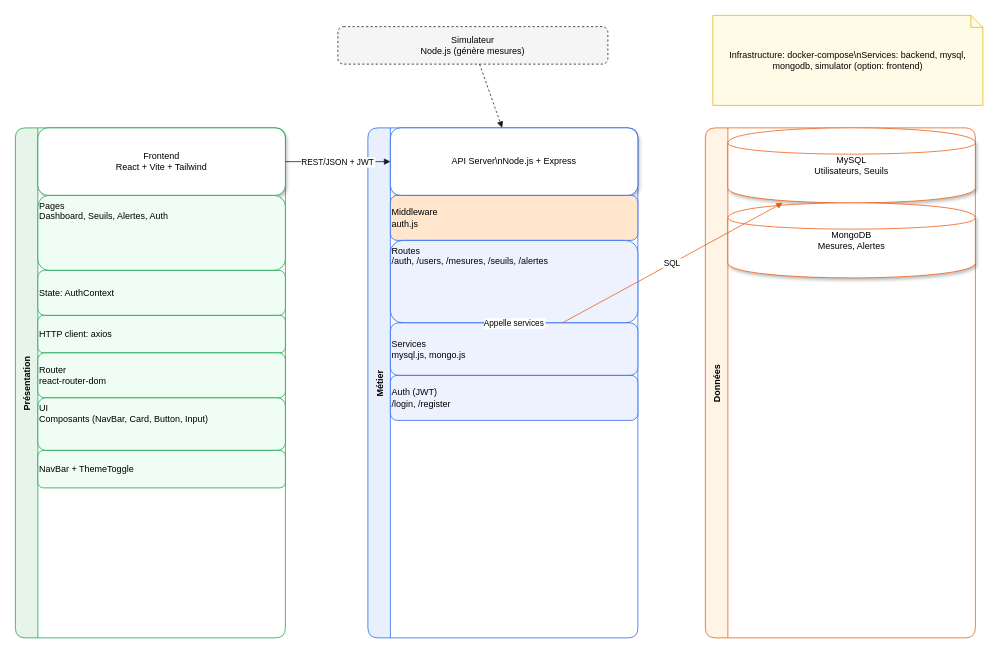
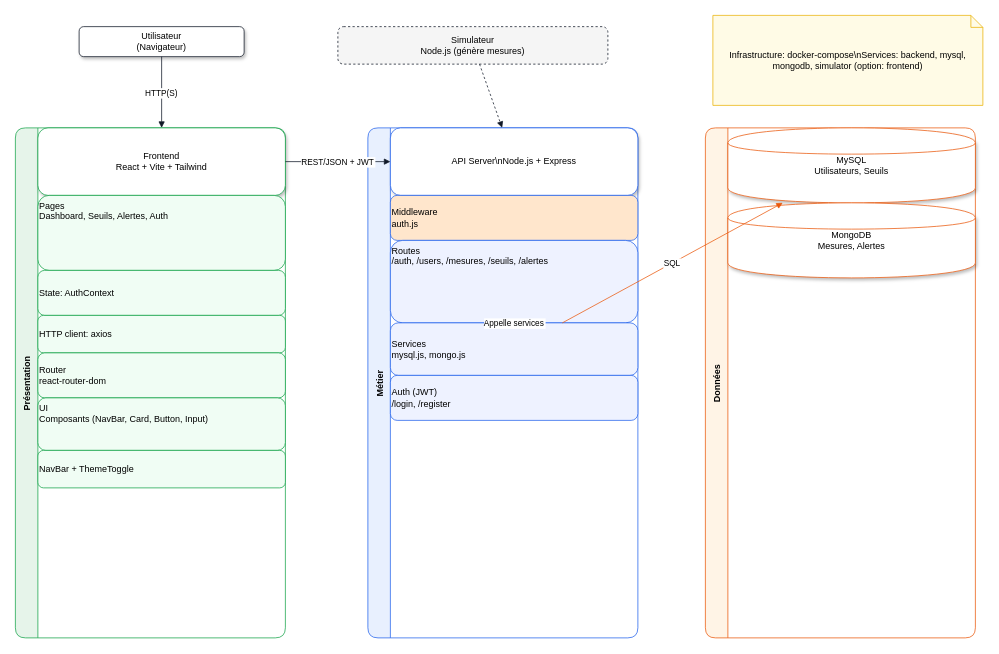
  <mxCell id="0" />
  <mxCell id="1" parent="0" />
  <mxCell id="2" value="Présentation" style="swimlane;rounded=1;horizontal=0;fillColor=#e6f4ea;strokeColor=#16a34a;fontStyle=1;startSize=30;childLayout=stackLayout;horizontalStack=0;resizeParent=1;collapsible=0;" vertex="1" parent="1"><mxGeometry x="20" y="170" width="360" height="680" as="geometry" /></mxCell>
  <mxCell id="3" value="&lt;div&gt;Frontend&lt;/div&gt;&lt;div&gt;React + Vite + Tailwind&lt;/div&gt;" style="rounded=1;whiteSpace=wrap;html=1;fillColor=#ffffff;strokeColor=#16a34a;align=center;verticalAlign=middle;shadow=1;" vertex="1" parent="2"><mxGeometry x="30" width="330" height="90" as="geometry" /></mxCell>
  <mxCell id="4" value="&lt;div&gt;Pages&lt;/div&gt;&lt;div&gt;Dashboard, Seuils, Alertes, Auth&lt;/div&gt;" style="rounded=1;whiteSpace=wrap;html=1;fillColor=#f0fdf4;strokeColor=#16a34a;align=left;verticalAlign=top;" vertex="1" parent="2"><mxGeometry x="30" y="90" width="330" height="100" as="geometry" /></mxCell>
  <mxCell id="5" value="State: AuthContext" style="rounded=1;whiteSpace=wrap;html=1;fillColor=#f0fdf4;strokeColor=#16a34a;align=left;verticalAlign=middle;" vertex="1" parent="2"><mxGeometry x="30" y="190" width="330" height="60" as="geometry" /></mxCell>
  <mxCell id="6" value="HTTP client: axios" style="rounded=1;whiteSpace=wrap;html=1;fillColor=#f0fdf4;strokeColor=#16a34a;align=left;verticalAlign=middle;" vertex="1" parent="2"><mxGeometry x="30" y="250" width="330" height="50" as="geometry" /></mxCell>
  <mxCell id="7" value="&lt;div&gt;Router&lt;/div&gt;&lt;div&gt;react-router-dom&lt;/div&gt;" style="rounded=1;whiteSpace=wrap;html=1;fillColor=#f0fdf4;strokeColor=#16a34a;align=left;verticalAlign=middle;" vertex="1" parent="2"><mxGeometry x="30" y="300" width="330" height="60" as="geometry" /></mxCell>
  <mxCell id="8" value="&lt;div&gt;UI&lt;/div&gt;&lt;div&gt;Composants (NavBar, Card, Button, Input)&lt;/div&gt;" style="rounded=1;whiteSpace=wrap;html=1;fillColor=#f0fdf4;strokeColor=#16a34a;align=left;verticalAlign=top;" vertex="1" parent="2"><mxGeometry x="30" y="360" width="330" height="70" as="geometry" /></mxCell>
  <mxCell id="9" value="NavBar + ThemeToggle" style="rounded=1;whiteSpace=wrap;html=1;fillColor=#f0fdf4;strokeColor=#16a34a;align=left;verticalAlign=middle;" vertex="1" parent="2"><mxGeometry x="30" y="430" width="330" height="50" as="geometry" /></mxCell>
  <mxCell id="10" value="Métier" style="swimlane;rounded=1;horizontal=0;fillColor=#e8f0fe;strokeColor=#2563eb;fontStyle=1;startSize=30;childLayout=stackLayout;horizontalStack=0;resizeParent=1;collapsible=0;" vertex="1" parent="1"><mxGeometry x="490" y="170" width="360" height="680" as="geometry" /></mxCell>
  <mxCell id="11" value="API Server\nNode.js + Express" style="rounded=1;whiteSpace=wrap;html=1;fillColor=#ffffff;strokeColor=#2563eb;align=center;verticalAlign=middle;shadow=1;" vertex="1" parent="10"><mxGeometry x="30" width="330" height="90" as="geometry" /></mxCell>
  <mxCell id="12" value="&lt;div&gt;Middleware&lt;/div&gt;&lt;div&gt;auth.js&lt;/div&gt;" style="rounded=1;whiteSpace=wrap;html=1;fillColor=#ffe6cc;strokeColor=#2563eb;align=left;verticalAlign=middle;" vertex="1" parent="10"><mxGeometry x="30" y="90" width="330" height="60" as="geometry" /></mxCell>
  <mxCell id="13" value="&lt;div&gt;Routes&lt;/div&gt;&lt;div&gt;/auth, /users, /mesures, /seuils, /alertes&lt;/div&gt;" style="rounded=1;whiteSpace=wrap;html=1;fillColor=#eef2ff;strokeColor=#2563eb;align=left;verticalAlign=top;" vertex="1" parent="10"><mxGeometry x="30" y="150" width="330" height="110" as="geometry" /></mxCell>
  <mxCell id="14" value="&lt;div&gt;Services&lt;/div&gt;&lt;div&gt;mysql.js, mongo.js&lt;/div&gt;" style="rounded=1;whiteSpace=wrap;html=1;fillColor=#eef2ff;strokeColor=#2563eb;align=left;verticalAlign=middle;" vertex="1" parent="10"><mxGeometry x="30" y="260" width="330" height="70" as="geometry" /></mxCell>
  <mxCell id="15" value="&lt;div&gt;Auth (JWT)&lt;/div&gt;&lt;div&gt;/login, /register&lt;/div&gt;" style="rounded=1;whiteSpace=wrap;html=1;fillColor=#eef2ff;strokeColor=#2563eb;align=left;verticalAlign=middle;" vertex="1" parent="10"><mxGeometry x="30" y="330" width="330" height="60" as="geometry" /></mxCell>
  <mxCell id="16" value="Données" style="swimlane;rounded=1;horizontal=0;fillColor=#fff4e6;strokeColor=#ea580c;fontStyle=1;startSize=30;childLayout=stackLayout;horizontalStack=0;resizeParent=1;collapsible=0;" vertex="1" parent="1"><mxGeometry x="940" y="170" width="360" height="680" as="geometry" /></mxCell>
  <mxCell id="17" value="&lt;div&gt;MySQL&lt;/div&gt;&lt;div&gt;Utilisateurs, Seuils&lt;/div&gt;" style="shape=cylinder;whiteSpace=wrap;html=1;fillColor=#ffffff;strokeColor=#ea580c;align=center;verticalAlign=middle;shadow=1;" vertex="1" parent="16"><mxGeometry x="30" width="330" height="100" as="geometry" /></mxCell>
  <mxCell id="18" value="&lt;div&gt;MongoDB&lt;/div&gt;&lt;div&gt;Mesures, Alertes&lt;/div&gt;" style="shape=cylinder;whiteSpace=wrap;html=1;fillColor=#ffffff;strokeColor=#ea580c;align=center;verticalAlign=middle;shadow=1;" vertex="1" parent="16"><mxGeometry x="30" y="100" width="330" height="100" as="geometry" /></mxCell>
  <mxCell id="19" value="&lt;div&gt;Simulateur&lt;/div&gt;&lt;div&gt;Node.js (génère mesures)&lt;/div&gt;" style="rounded=1;whiteSpace=wrap;html=1;fillColor=#f5f5f5;strokeColor=#111827;align=center;verticalAlign=middle;dashed=1;" vertex="1" parent="1"><mxGeometry x="450" y="35" width="360" height="50" as="geometry" /></mxCell>
  <mxCell id="20" value="REST/JSON + JWT" style="endArrow=block;strokeColor=#111827;" edge="1" parent="1" source="3" target="11"><mxGeometry relative="1" as="geometry" /></mxCell>
  <mxCell id="21" value="SQL" style="endArrow=block;strokeColor=#ea580c;" edge="1" parent="1" source="14" target="17"><mxGeometry relative="1" as="geometry" /></mxCell>
  <mxCell id="22" style="endArrow=block;dashed=1;strokeColor=#111827;" edge="1" parent="1" source="19" target="11"><mxGeometry relative="1" as="geometry" /></mxCell>
  <mxCell id="23" value="Appelle services" style="endArrow=block;strokeColor=#2563eb;" edge="1" parent="1" source="13" target="14"><mxGeometry relative="1" as="geometry" /></mxCell>
+ <mxCell id="24" value="&lt;div&gt;Utilisateur&lt;/div&gt;&lt;div&gt;(Navigateur)&lt;/div&gt;" style="rounded=1;whiteSpace=wrap;html=1;fillColor=#ffffff;strokeColor=#111827;align=center;verticalAlign=middle;shadow=1;" vertex="1" parent="1"><mxGeometry x="105" y="35" width="220" height="40" as="geometry" /></mxCell>
+ <mxCell id="25" value="HTTP(S)" style="endArrow=block;strokeColor=#111827;" edge="1" parent="1" source="24" target="3"><mxGeometry relative="1" as="geometry" /></mxCell>
  <mxCell id="26" value="Infrastructure: docker-compose\nServices: backend, mysql, mongodb, simulator (option: frontend)" style="shape=note;whiteSpace=wrap;html=1;size=16;fillColor=#fffbe6;strokeColor=#eab308;shadow=0;" vertex="1" parent="1"><mxGeometry x="950" y="20" width="360" height="120" as="geometry" /></mxCell>
